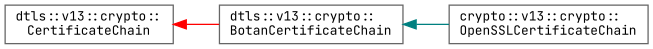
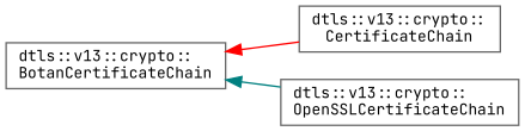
  digraph {
    fontname="JetBrains Mono"
    rankdir=LR
    node [color=grey40 fillcolor=white fontname="JetBrains Mono" fontsize=10 shape=box style=filled]
    edge [dir=back fontname="JetBrains Mono" fontsize=10 labelfontname=Helvetica labelfontsize=10 style=solid]
    n1 [height=0.2 label="dtls::v13::crypto::\lCertificateChain" width=0.4]
    n2 [height=0.2 label="dtls::v13::crypto::\lBotanCertificateChain" width=0.4]
-   n3 [height=0.2 label="crypto::v13::crypto::\lOpenSSLCertificateChain" width=0.4]
-   n1 -> n2 [color=red]
+   n3 [height=0.2 label="dtls::v13::crypto::\lOpenSSLCertificateChain" width=0.4]
+   n2 -> n1 [color=red]
    n2 -> n3 [color=teal]
  }
